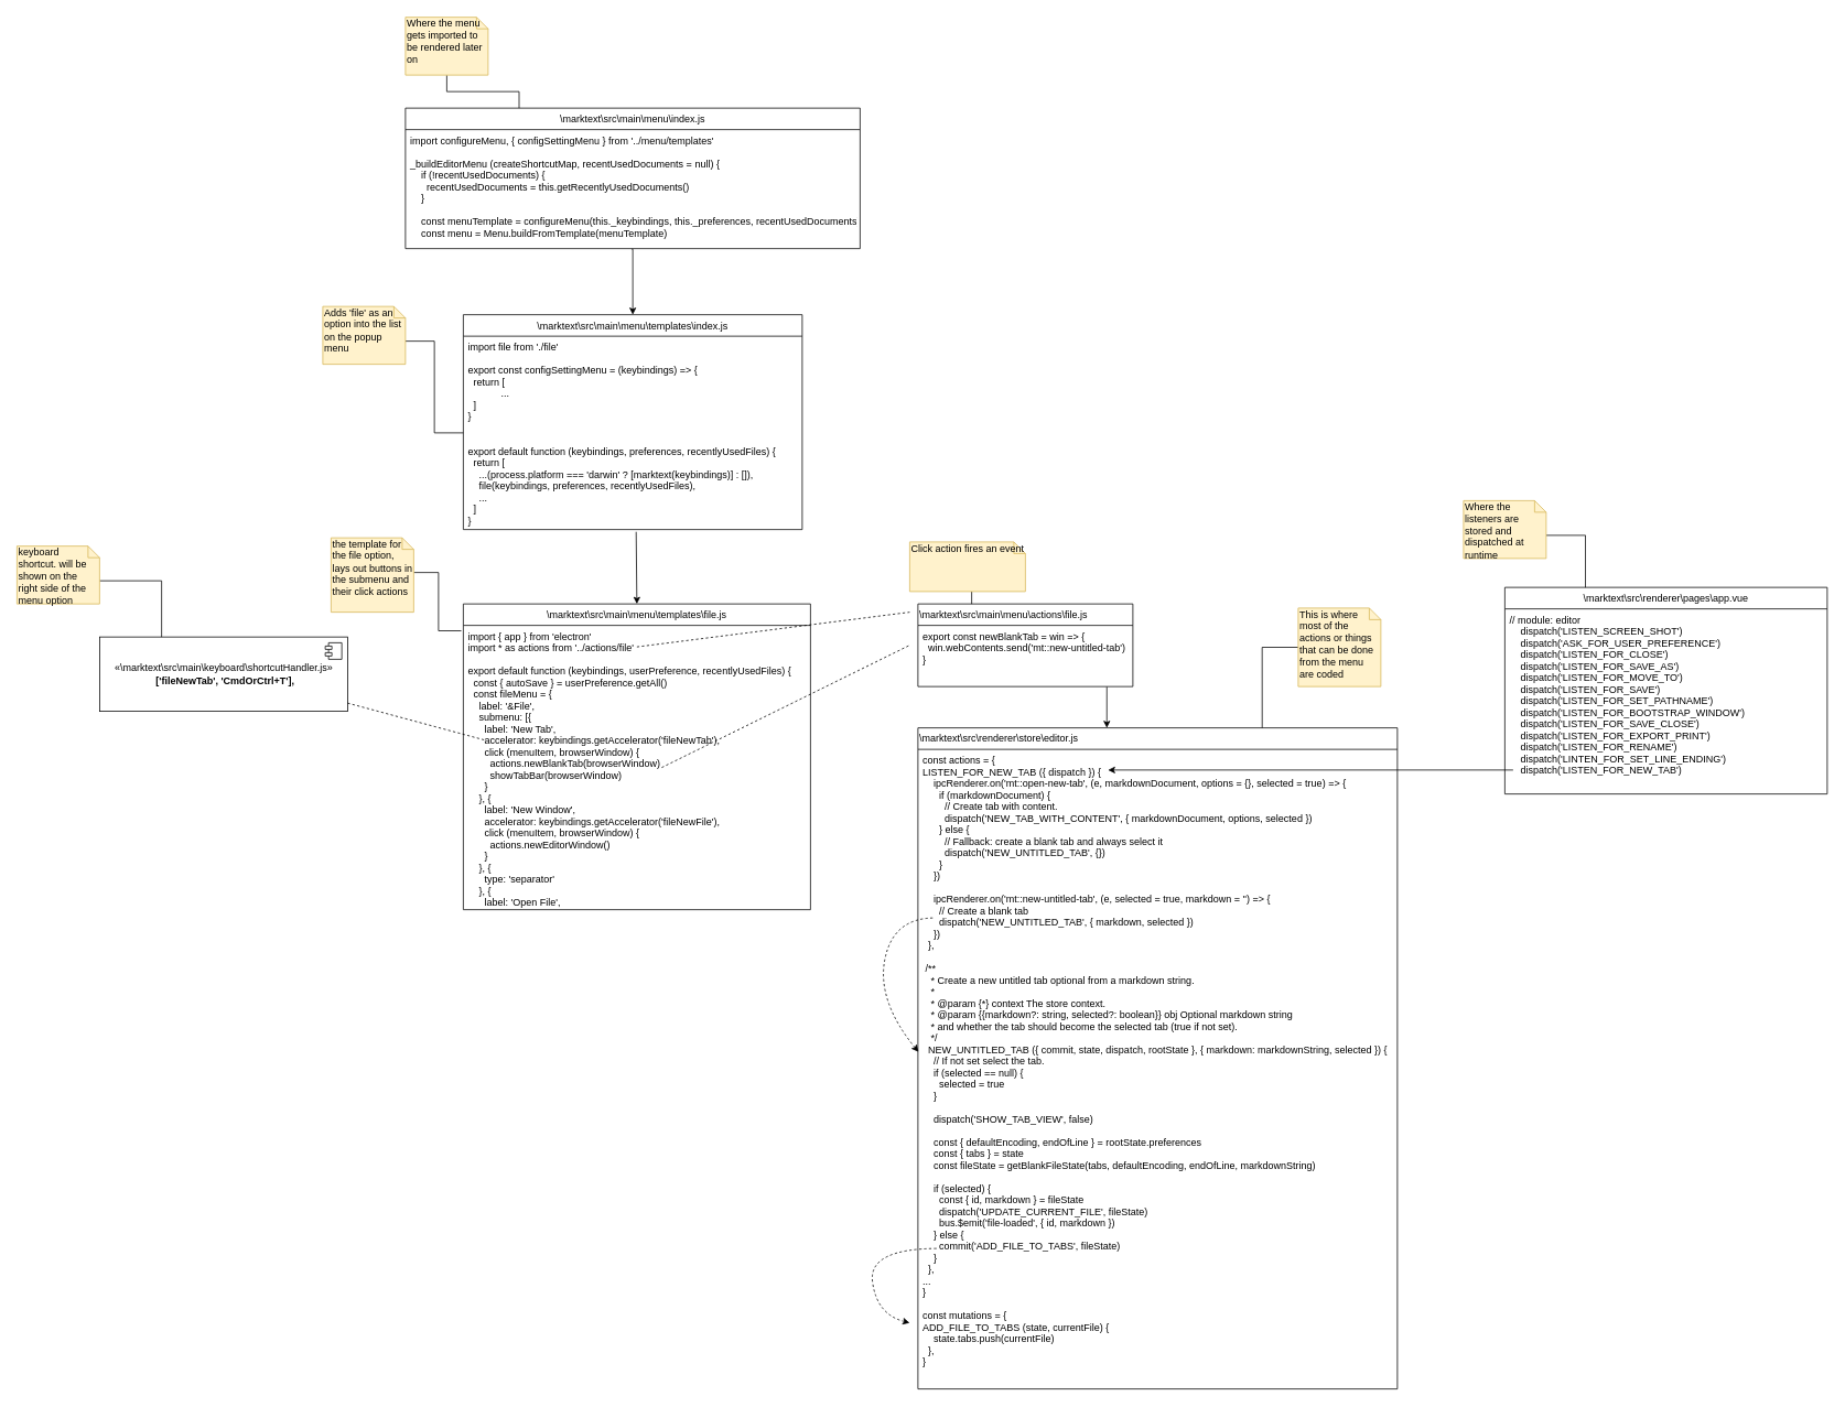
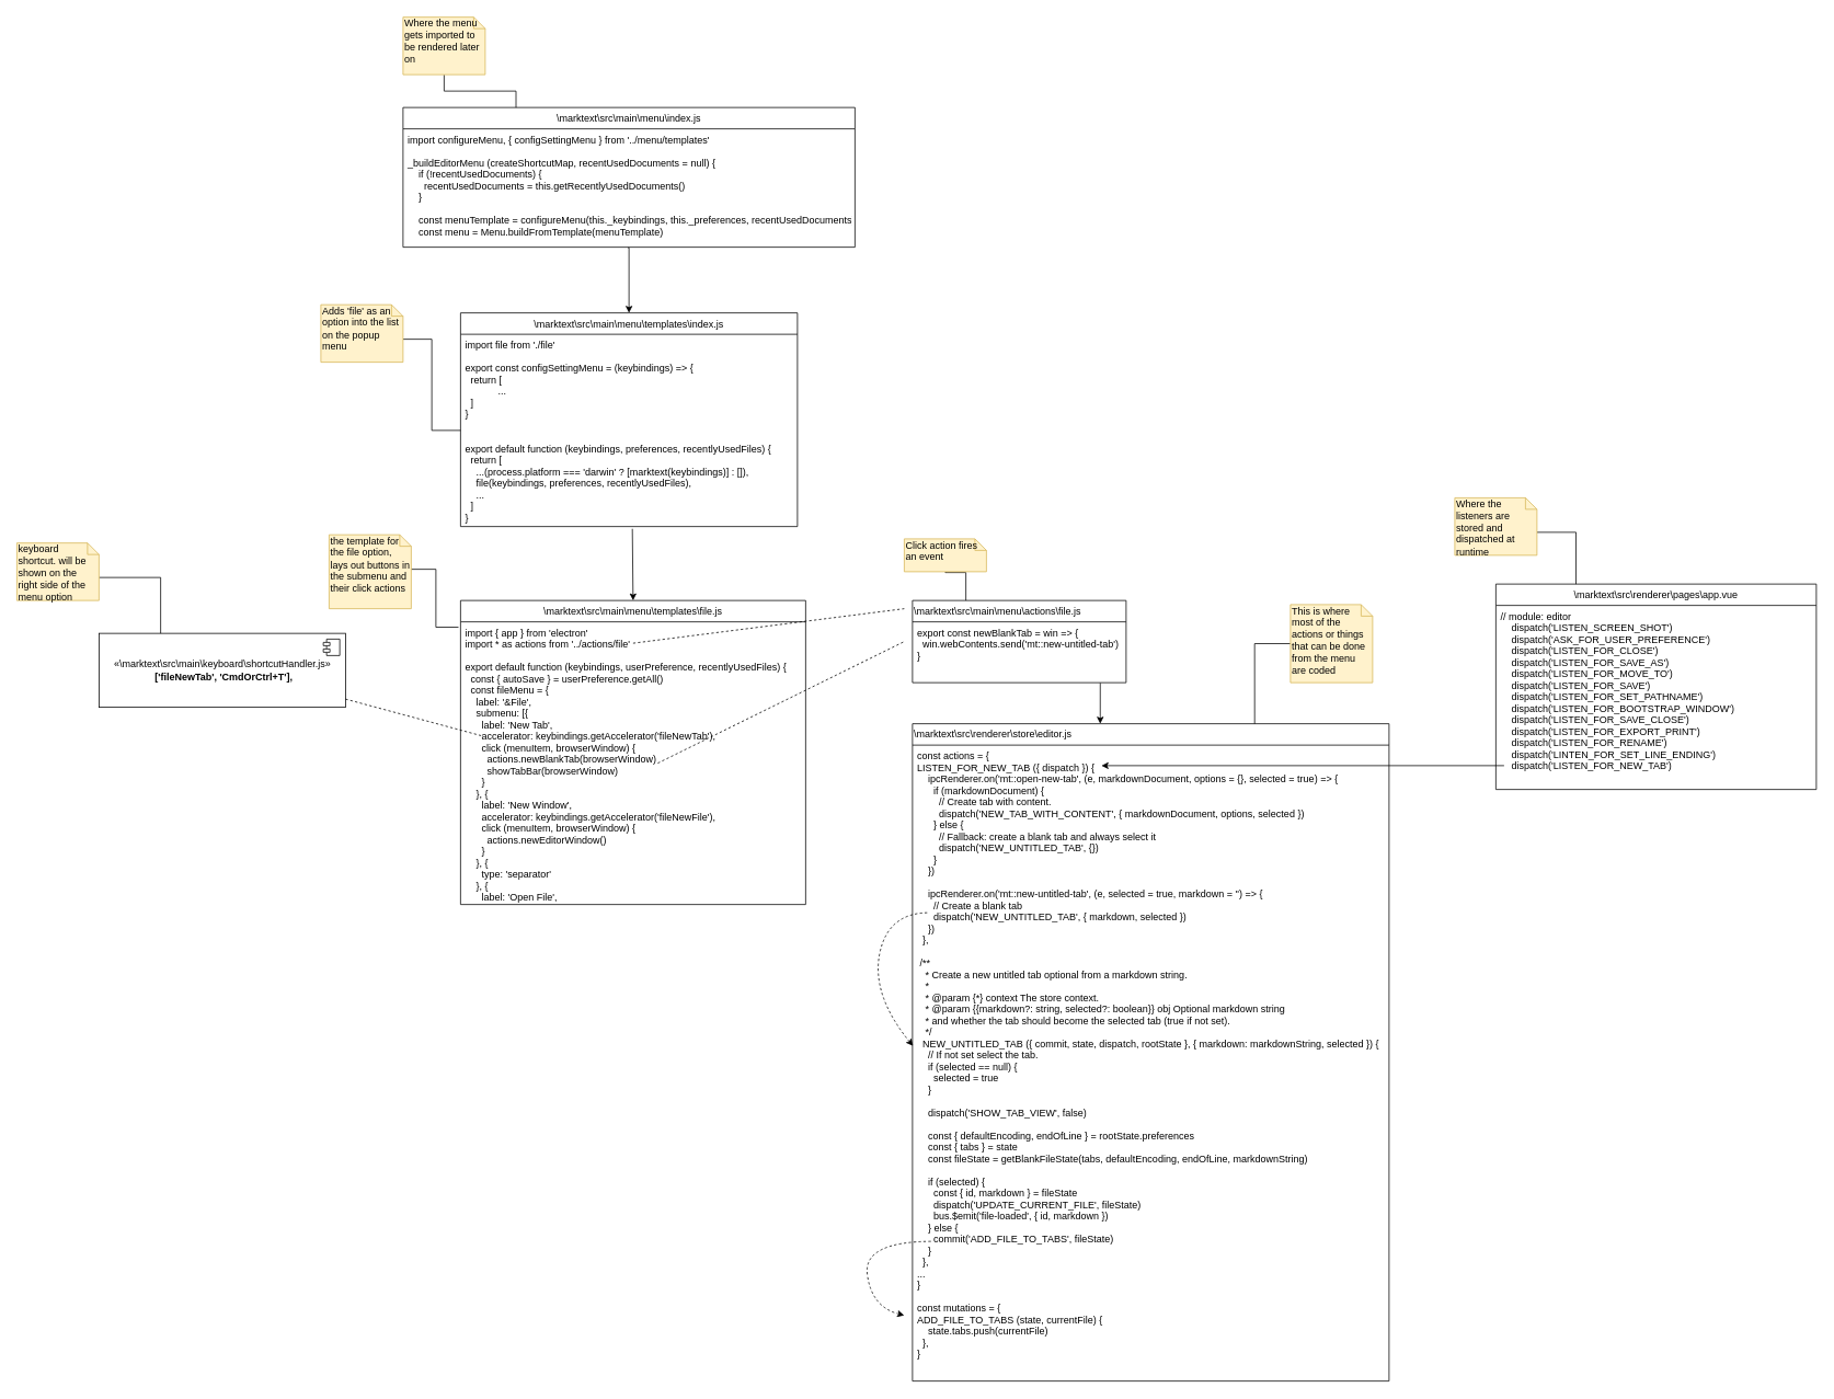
  <mxCell id="0" />
  <mxCell id="1" parent="0" />
  <mxCell id="2" value="\marktext\src\main\menu\index.js" style="swimlane;fontStyle=0;childLayout=stackLayout;horizontal=1;startSize=26;fillColor=none;horizontalStack=0;resizeParent=1;resizeParentMax=0;resizeLast=0;collapsible=1;marginBottom=0;" parent="1" vertex="1"><mxGeometry x="490" y="130" width="550" height="170" as="geometry" /></mxCell>
  <mxCell id="3" value="import configureMenu, { configSettingMenu } from '../menu/templates'&#10; &#10;_buildEditorMenu (createShortcutMap, recentUsedDocuments = null) {&#10;    if (!recentUsedDocuments) {&#10;      recentUsedDocuments = this.getRecentlyUsedDocuments()&#10;    }&#10;&#10;    const menuTemplate = configureMenu(this._keybindings, this._preferences, recentUsedDocuments)&#10;    const menu = Menu.buildFromTemplate(menuTemplate)" style="text;strokeColor=none;fillColor=none;align=left;verticalAlign=top;spacingLeft=4;spacingRight=4;overflow=hidden;rotatable=0;points=[[0,0.5],[1,0.5]];portConstraint=eastwest;labelBackgroundColor=#ffffff;horizontal=1;" parent="2" vertex="1"><mxGeometry y="26" width="550" height="144" as="geometry" /></mxCell>
  <mxCell id="4" value="" style="edgeStyle=orthogonalEdgeStyle;rounded=0;orthogonalLoop=1;jettySize=auto;html=1;entryX=0.25;entryY=0;entryDx=0;entryDy=0;verticalAlign=middle;endArrow=none;endFill=0;" parent="1" source="5" target="2" edge="1"><mxGeometry relative="1" as="geometry"><mxPoint x="670" y="55" as="targetPoint" /></mxGeometry></mxCell>
  <mxCell id="5" value="Where the menu gets imported to be rendered later on" style="shape=note;whiteSpace=wrap;html=1;size=14;verticalAlign=top;align=left;spacingTop=-6;fillColor=#fff2cc;strokeColor=#d6b656;" parent="1" vertex="1"><mxGeometry x="490" y="20" width="100" height="70" as="geometry" /></mxCell>
  <mxCell id="6" value="\marktext\src\main\menu\templates\index.js" style="swimlane;fontStyle=0;childLayout=stackLayout;horizontal=1;startSize=26;fillColor=none;horizontalStack=0;resizeParent=1;resizeParentMax=0;resizeLast=0;collapsible=1;marginBottom=0;" parent="1" vertex="1"><mxGeometry x="560" y="380" width="410" height="260" as="geometry" /></mxCell>
  <mxCell id="7" value="import file from './file'&#10;&#10;export const configSettingMenu = (keybindings) =&gt; {&#10;  return [&#10;            ...&#10;  ]&#10;}&#10;&#10;&#10;export default function (keybindings, preferences, recentlyUsedFiles) {&#10;  return [&#10;    ...(process.platform === 'darwin' ? [marktext(keybindings)] : []),&#10;    file(keybindings, preferences, recentlyUsedFiles),&#10;    ...&#10;  ]&#10;}" style="text;strokeColor=none;fillColor=none;align=left;verticalAlign=top;spacingLeft=4;spacingRight=4;overflow=hidden;rotatable=0;points=[[0,0.5],[1,0.5]];portConstraint=eastwest;" parent="6" vertex="1"><mxGeometry y="26" width="410" height="234" as="geometry" /></mxCell>
  <mxCell id="8" style="edgeStyle=orthogonalEdgeStyle;rounded=0;orthogonalLoop=1;jettySize=auto;html=1;endArrow=classic;endFill=1;exitX=0.498;exitY=1.005;exitDx=0;exitDy=0;exitPerimeter=0;entryX=0.5;entryY=0;entryDx=0;entryDy=0;" parent="1" source="3" target="6" edge="1"><mxGeometry relative="1" as="geometry"><mxPoint x="730" y="299" as="sourcePoint" /><mxPoint x="730" y="380" as="targetPoint" /><Array as="points"><mxPoint x="765" y="301" /></Array></mxGeometry></mxCell>
  <mxCell id="9" style="edgeStyle=orthogonalEdgeStyle;rounded=0;orthogonalLoop=1;jettySize=auto;html=1;exitX=0;exitY=0;exitDx=100;exitDy=42;exitPerimeter=0;endArrow=none;endFill=0;" parent="1" source="10" target="7" edge="1"><mxGeometry relative="1" as="geometry" /></mxCell>
  <mxCell id="10" value="Adds 'file' as an option into the list on the popup menu" style="shape=note;whiteSpace=wrap;html=1;size=14;verticalAlign=top;align=left;spacingTop=-6;fillColor=#fff2cc;strokeColor=#d6b656;" parent="1" vertex="1"><mxGeometry x="390" y="370" width="100" height="70" as="geometry" /></mxCell>
  <mxCell id="11" value="\marktext\src\main\menu\templates\file.js" style="swimlane;fontStyle=0;childLayout=stackLayout;horizontal=1;startSize=26;fillColor=none;horizontalStack=0;resizeParent=1;resizeParentMax=0;resizeLast=0;collapsible=1;marginBottom=0;" parent="1" vertex="1"><mxGeometry x="560" y="730" width="420" height="370" as="geometry" /></mxCell>
  <mxCell id="12" value="" style="endArrow=none;dashed=1;html=1;strokeColor=#000000;" parent="11" edge="1"><mxGeometry width="50" height="50" relative="1" as="geometry"><mxPoint x="210" y="52" as="sourcePoint" /><mxPoint x="540" y="10" as="targetPoint" /></mxGeometry></mxCell>
  <mxCell id="13" value="" style="endArrow=none;dashed=1;html=1;strokeColor=#000000;" parent="11" edge="1"><mxGeometry width="50" height="50" relative="1" as="geometry"><mxPoint x="240" y="198" as="sourcePoint" /><mxPoint x="540" y="50" as="targetPoint" /></mxGeometry></mxCell>
  <mxCell id="14" value="import { app } from 'electron'&#10;import * as actions from '../actions/file'&#10;&#10;export default function (keybindings, userPreference, recentlyUsedFiles) {&#10;  const { autoSave } = userPreference.getAll()&#10;  const fileMenu = {&#10;    label: '&amp;File',&#10;    submenu: [{&#10;      label: 'New Tab',&#10;      accelerator: keybindings.getAccelerator('fileNewTab'),&#10;      click (menuItem, browserWindow) {&#10;        actions.newBlankTab(browserWindow)&#10;        showTabBar(browserWindow)&#10;      }&#10;    }, {&#10;      label: 'New Window',&#10;      accelerator: keybindings.getAccelerator('fileNewFile'),&#10;      click (menuItem, browserWindow) {&#10;        actions.newEditorWindow()&#10;      }&#10;    }, {&#10;      type: 'separator'&#10;    }, {&#10;      label: 'Open File'," style="text;strokeColor=none;fillColor=none;align=left;verticalAlign=top;spacingLeft=4;spacingRight=4;overflow=hidden;rotatable=0;points=[[0,0.5],[1,0.5]];portConstraint=eastwest;" parent="11" vertex="1"><mxGeometry y="26" width="420" height="344" as="geometry" /></mxCell>
  <mxCell id="15" value="«\marktext\src\main\keyboard\shortcutHandler.js»&lt;br&gt;&lt;b&gt;&amp;nbsp;['fileNewTab', 'CmdOrCtrl+T'],&lt;/b&gt;" style="html=1;" parent="1" vertex="1"><mxGeometry x="120" y="770" width="300" height="90" as="geometry" /></mxCell>
  <mxCell id="16" value="" style="shape=component;jettyWidth=8;jettyHeight=4;" parent="15" vertex="1"><mxGeometry x="1" width="20" height="20" relative="1" as="geometry"><mxPoint x="-27" y="7" as="offset" /></mxGeometry></mxCell>
  <mxCell id="17" value="" style="endArrow=none;dashed=1;html=1;strokeColor=#000000;" parent="1" edge="1"><mxGeometry width="50" height="50" relative="1" as="geometry"><mxPoint x="420" y="850" as="sourcePoint" /><mxPoint x="585" y="894.5" as="targetPoint" /></mxGeometry></mxCell>
  <mxCell id="18" style="edgeStyle=orthogonalEdgeStyle;rounded=0;orthogonalLoop=1;jettySize=auto;html=1;exitX=0;exitY=0;exitDx=100;exitDy=42;exitPerimeter=0;entryX=0.25;entryY=0;entryDx=0;entryDy=0;endArrow=none;endFill=0;strokeColor=#000000;" parent="1" source="19" target="15" edge="1"><mxGeometry relative="1" as="geometry" /></mxCell>
  <mxCell id="19" value="keyboard shortcut. will be shown on the right side of the menu option" style="shape=note;whiteSpace=wrap;html=1;size=14;verticalAlign=top;align=left;spacingTop=-6;fillColor=#fff2cc;strokeColor=#d6b656;" parent="1" vertex="1"><mxGeometry x="20" y="660" width="100" height="70" as="geometry" /></mxCell>
  <mxCell id="20" value="\marktext\src\main\menu\actions\file.js" style="swimlane;fontStyle=0;childLayout=stackLayout;horizontal=1;startSize=26;horizontalStack=0;resizeParent=1;resizeParentMax=0;resizeLast=0;collapsible=1;marginBottom=0;align=left;html=1;" parent="1" vertex="1"><mxGeometry x="1110" y="730" width="260" height="100" as="geometry" /></mxCell>
  <mxCell id="21" value="export const newBlankTab = win =&gt; {&#10;  win.webContents.send('mt::new-untitled-tab')&#10;}" style="text;strokeColor=none;fillColor=none;align=left;verticalAlign=top;spacingLeft=4;spacingRight=4;overflow=hidden;rotatable=0;points=[[0,0.5],[1,0.5]];portConstraint=eastwest;" parent="20" vertex="1"><mxGeometry y="26" width="260" height="74" as="geometry" /></mxCell>
  <mxCell id="22" style="edgeStyle=orthogonalEdgeStyle;rounded=0;orthogonalLoop=1;jettySize=auto;html=1;exitX=0;exitY=0;exitDx=100;exitDy=42;exitPerimeter=0;entryX=-0.006;entryY=0.019;entryDx=0;entryDy=0;entryPerimeter=0;startSize=26;endArrow=none;endFill=0;strokeColor=#000000;" parent="1" source="23" target="14" edge="1"><mxGeometry relative="1" as="geometry" /></mxCell>
  <mxCell id="23" value="the template for the file option, lays out buttons in the submenu and their click actions" style="shape=note;whiteSpace=wrap;html=1;size=14;verticalAlign=top;align=left;spacingTop=-6;strokeColor=#d6b656;fillColor=#fff2cc;" parent="1" vertex="1"><mxGeometry x="400" y="650" width="100" height="90" as="geometry" /></mxCell>
  <mxCell id="24" value="\marktext\src\renderer\store\editor.js" style="swimlane;fontStyle=0;childLayout=stackLayout;horizontal=1;startSize=26;fillColor=none;horizontalStack=0;resizeParent=1;resizeParentMax=0;resizeLast=0;collapsible=1;marginBottom=0;align=left;html=1;" parent="1" vertex="1"><mxGeometry x="1110" y="880" width="580" height="800" as="geometry" /></mxCell>
  <mxCell id="25" value="" style="endArrow=classic;html=1;" edge="1" parent="24"><mxGeometry width="50" height="50" relative="1" as="geometry"><mxPoint x="720" y="51" as="sourcePoint" /><mxPoint x="230" y="51" as="targetPoint" /></mxGeometry></mxCell>
  <mxCell id="26" value="" style="curved=1;endArrow=none;html=1;strokeColor=#000000;exitX=0.001;exitY=0.473;exitDx=0;exitDy=0;exitPerimeter=0;startArrow=classic;startFill=1;endFill=0;dashed=1;" parent="24" source="27" edge="1"><mxGeometry width="50" height="50" relative="1" as="geometry"><mxPoint x="-60" y="390" as="sourcePoint" /><mxPoint x="20" y="230" as="targetPoint" /><Array as="points"><mxPoint x="-50" y="330" /><mxPoint x="-30" y="230" /></Array></mxGeometry></mxCell>
  <mxCell id="27" value="const actions = {&#10;LISTEN_FOR_NEW_TAB ({ dispatch }) {&#10;    ipcRenderer.on('mt::open-new-tab', (e, markdownDocument, options = {}, selected = true) =&gt; {&#10;      if (markdownDocument) {&#10;        // Create tab with content.&#10;        dispatch('NEW_TAB_WITH_CONTENT', { markdownDocument, options, selected })&#10;      } else {&#10;        // Fallback: create a blank tab and always select it&#10;        dispatch('NEW_UNTITLED_TAB', {})&#10;      }&#10;    })&#10;&#10;    ipcRenderer.on('mt::new-untitled-tab', (e, selected = true, markdown = '') =&gt; {&#10;      // Create a blank tab&#10;      dispatch('NEW_UNTITLED_TAB', { markdown, selected })&#10;    })&#10;  },&#10;&#10; /**&#10;   * Create a new untitled tab optional from a markdown string.&#10;   *&#10;   * @param {*} context The store context.&#10;   * @param {{markdown?: string, selected?: boolean}} obj Optional markdown string&#10;   * and whether the tab should become the selected tab (true if not set).&#10;   */&#10;  NEW_UNTITLED_TAB ({ commit, state, dispatch, rootState }, { markdown: markdownString, selected }) {&#10;    // If not set select the tab.&#10;    if (selected == null) {&#10;      selected = true&#10;    }&#10;&#10;    dispatch('SHOW_TAB_VIEW', false)&#10;&#10;    const { defaultEncoding, endOfLine } = rootState.preferences&#10;    const { tabs } = state&#10;    const fileState = getBlankFileState(tabs, defaultEncoding, endOfLine, markdownString)&#10;&#10;    if (selected) {&#10;      const { id, markdown } = fileState&#10;      dispatch('UPDATE_CURRENT_FILE', fileState)&#10;      bus.$emit('file-loaded', { id, markdown })&#10;    } else {&#10;      commit('ADD_FILE_TO_TABS', fileState)&#10;    }&#10;  },&#10;...&#10;}&#10;&#10;const mutations = {&#10;ADD_FILE_TO_TABS (state, currentFile) {&#10;    state.tabs.push(currentFile)&#10;  },&#10;}" style="text;strokeColor=none;fillColor=none;align=left;verticalAlign=top;spacingLeft=4;spacingRight=4;overflow=hidden;rotatable=0;points=[[0,0.5],[1,0.5]];portConstraint=eastwest;" parent="24" vertex="1"><mxGeometry y="26" width="580" height="774" as="geometry" /></mxCell>
  <mxCell id="28" value="" style="curved=1;endArrow=none;html=1;strokeColor=#000000;endFill=0;startArrow=classic;startFill=1;dashed=1;" parent="24" edge="1"><mxGeometry width="50" height="50" relative="1" as="geometry"><mxPoint x="-10" y="720" as="sourcePoint" /><mxPoint x="25" y="630" as="targetPoint" /><Array as="points"><mxPoint x="-50" y="710" /><mxPoint x="-60" y="630" /></Array></mxGeometry></mxCell>
  <mxCell id="29" style="edgeStyle=orthogonalEdgeStyle;rounded=0;orthogonalLoop=1;jettySize=auto;html=1;exitX=0.879;exitY=1.005;exitDx=0;exitDy=0;startSize=26;endArrow=classic;endFill=1;strokeColor=#000000;exitPerimeter=0;" parent="1" source="21" target="24" edge="1"><mxGeometry relative="1" as="geometry"><Array as="points"><mxPoint x="1339" y="870" /><mxPoint x="1339" y="870" /></Array></mxGeometry></mxCell>
  <mxCell id="30" style="edgeStyle=orthogonalEdgeStyle;rounded=0;orthogonalLoop=1;jettySize=auto;html=1;exitX=0.5;exitY=1;exitDx=0;exitDy=0;exitPerimeter=0;entryX=0.25;entryY=0;entryDx=0;entryDy=0;startSize=26;endArrow=none;endFill=0;strokeColor=#000000;" parent="1" source="31" target="20" edge="1"><mxGeometry relative="1" as="geometry"><Array as="points"><mxPoint x="1175" y="696" /></Array></mxGeometry></mxCell>
- <mxCell id="31" value="Click action fires an event" style="shape=note;whiteSpace=wrap;html=1;size=14;verticalAlign=top;align=left;spacingTop=-6;startSize=26;fillColor=#fff2cc;strokeColor=#d6b656;" parent="1" vertex="1"><mxGeometry x="1100" y="655" width="140" height="60" as="geometry" /></mxCell>
+ <mxCell id="31" value="Click action fires an event" style="shape=note;whiteSpace=wrap;html=1;size=14;verticalAlign=top;align=left;spacingTop=-6;startSize=26;fillColor=#fff2cc;strokeColor=#d6b656;" parent="1" vertex="1"><mxGeometry x="1100" y="655" width="100" height="40" as="geometry" /></mxCell>
  <mxCell id="32" style="edgeStyle=orthogonalEdgeStyle;rounded=0;orthogonalLoop=1;jettySize=auto;html=1;exitX=0.51;exitY=1.012;exitDx=0;exitDy=0;entryX=0.5;entryY=0;entryDx=0;entryDy=0;startSize=26;endArrow=classic;endFill=1;strokeColor=#000000;exitPerimeter=0;" parent="1" source="7" target="11" edge="1"><mxGeometry relative="1" as="geometry"><Array as="points"><mxPoint x="770" y="643" /></Array></mxGeometry></mxCell>
  <mxCell id="33" style="edgeStyle=orthogonalEdgeStyle;rounded=0;orthogonalLoop=1;jettySize=auto;html=1;exitX=0;exitY=0.5;exitDx=0;exitDy=0;exitPerimeter=0;entryX=0.718;entryY=0;entryDx=0;entryDy=0;entryPerimeter=0;startArrow=none;startFill=0;startSize=26;endArrow=none;endFill=0;strokeColor=#000000;fontColor=#000000;" parent="1" source="34" target="24" edge="1"><mxGeometry relative="1" as="geometry" /></mxCell>
  <mxCell id="34" value="This is where most of the actions or things that can be done from the menu are coded" style="shape=note;whiteSpace=wrap;html=1;size=14;verticalAlign=top;align=left;spacingTop=-6;labelBackgroundColor=none;startSize=26;fillColor=#fff2cc;strokeColor=#d6b656;" parent="1" vertex="1"><mxGeometry x="1570" y="735" width="100" height="95" as="geometry" /></mxCell>
  <mxCell id="35" value="\marktext\src\renderer\pages\app.vue" style="swimlane;fontStyle=0;childLayout=stackLayout;horizontal=1;startSize=26;fillColor=none;horizontalStack=0;resizeParent=1;resizeParentMax=0;resizeLast=0;collapsible=1;marginBottom=0;" vertex="1" parent="1"><mxGeometry x="1820" y="710" width="390" height="250" as="geometry" /></mxCell>
  <mxCell id="36" value="// module: editor&#10;    dispatch('LISTEN_SCREEN_SHOT')&#10;    dispatch('ASK_FOR_USER_PREFERENCE')&#10;    dispatch('LISTEN_FOR_CLOSE')&#10;    dispatch('LISTEN_FOR_SAVE_AS')&#10;    dispatch('LISTEN_FOR_MOVE_TO')&#10;    dispatch('LISTEN_FOR_SAVE')&#10;    dispatch('LISTEN_FOR_SET_PATHNAME')&#10;    dispatch('LISTEN_FOR_BOOTSTRAP_WINDOW')&#10;    dispatch('LISTEN_FOR_SAVE_CLOSE')&#10;    dispatch('LISTEN_FOR_EXPORT_PRINT')&#10;    dispatch('LISTEN_FOR_RENAME')&#10;    dispatch('LINTEN_FOR_SET_LINE_ENDING')&#10;    dispatch('LISTEN_FOR_NEW_TAB')" style="text;strokeColor=none;fillColor=none;align=left;verticalAlign=top;spacingLeft=4;spacingRight=4;overflow=hidden;rotatable=0;points=[[0,0.5],[1,0.5]];portConstraint=eastwest;" vertex="1" parent="35"><mxGeometry y="26" width="390" height="224" as="geometry" /></mxCell>
  <mxCell id="37" style="edgeStyle=orthogonalEdgeStyle;rounded=0;orthogonalLoop=1;jettySize=auto;html=1;exitX=0;exitY=0;exitDx=100;exitDy=42;exitPerimeter=0;entryX=0.25;entryY=0;entryDx=0;entryDy=0;endArrow=none;endFill=0;" edge="1" parent="1" source="38" target="35"><mxGeometry relative="1" as="geometry" /></mxCell>
  <mxCell id="38" value="Where the listeners are stored and dispatched at runtime" style="shape=note;whiteSpace=wrap;html=1;size=14;verticalAlign=top;align=left;spacingTop=-6;fillColor=#fff2cc;strokeColor=#d6b656;" vertex="1" parent="1"><mxGeometry x="1770" y="605" width="100" height="70" as="geometry" /></mxCell>
